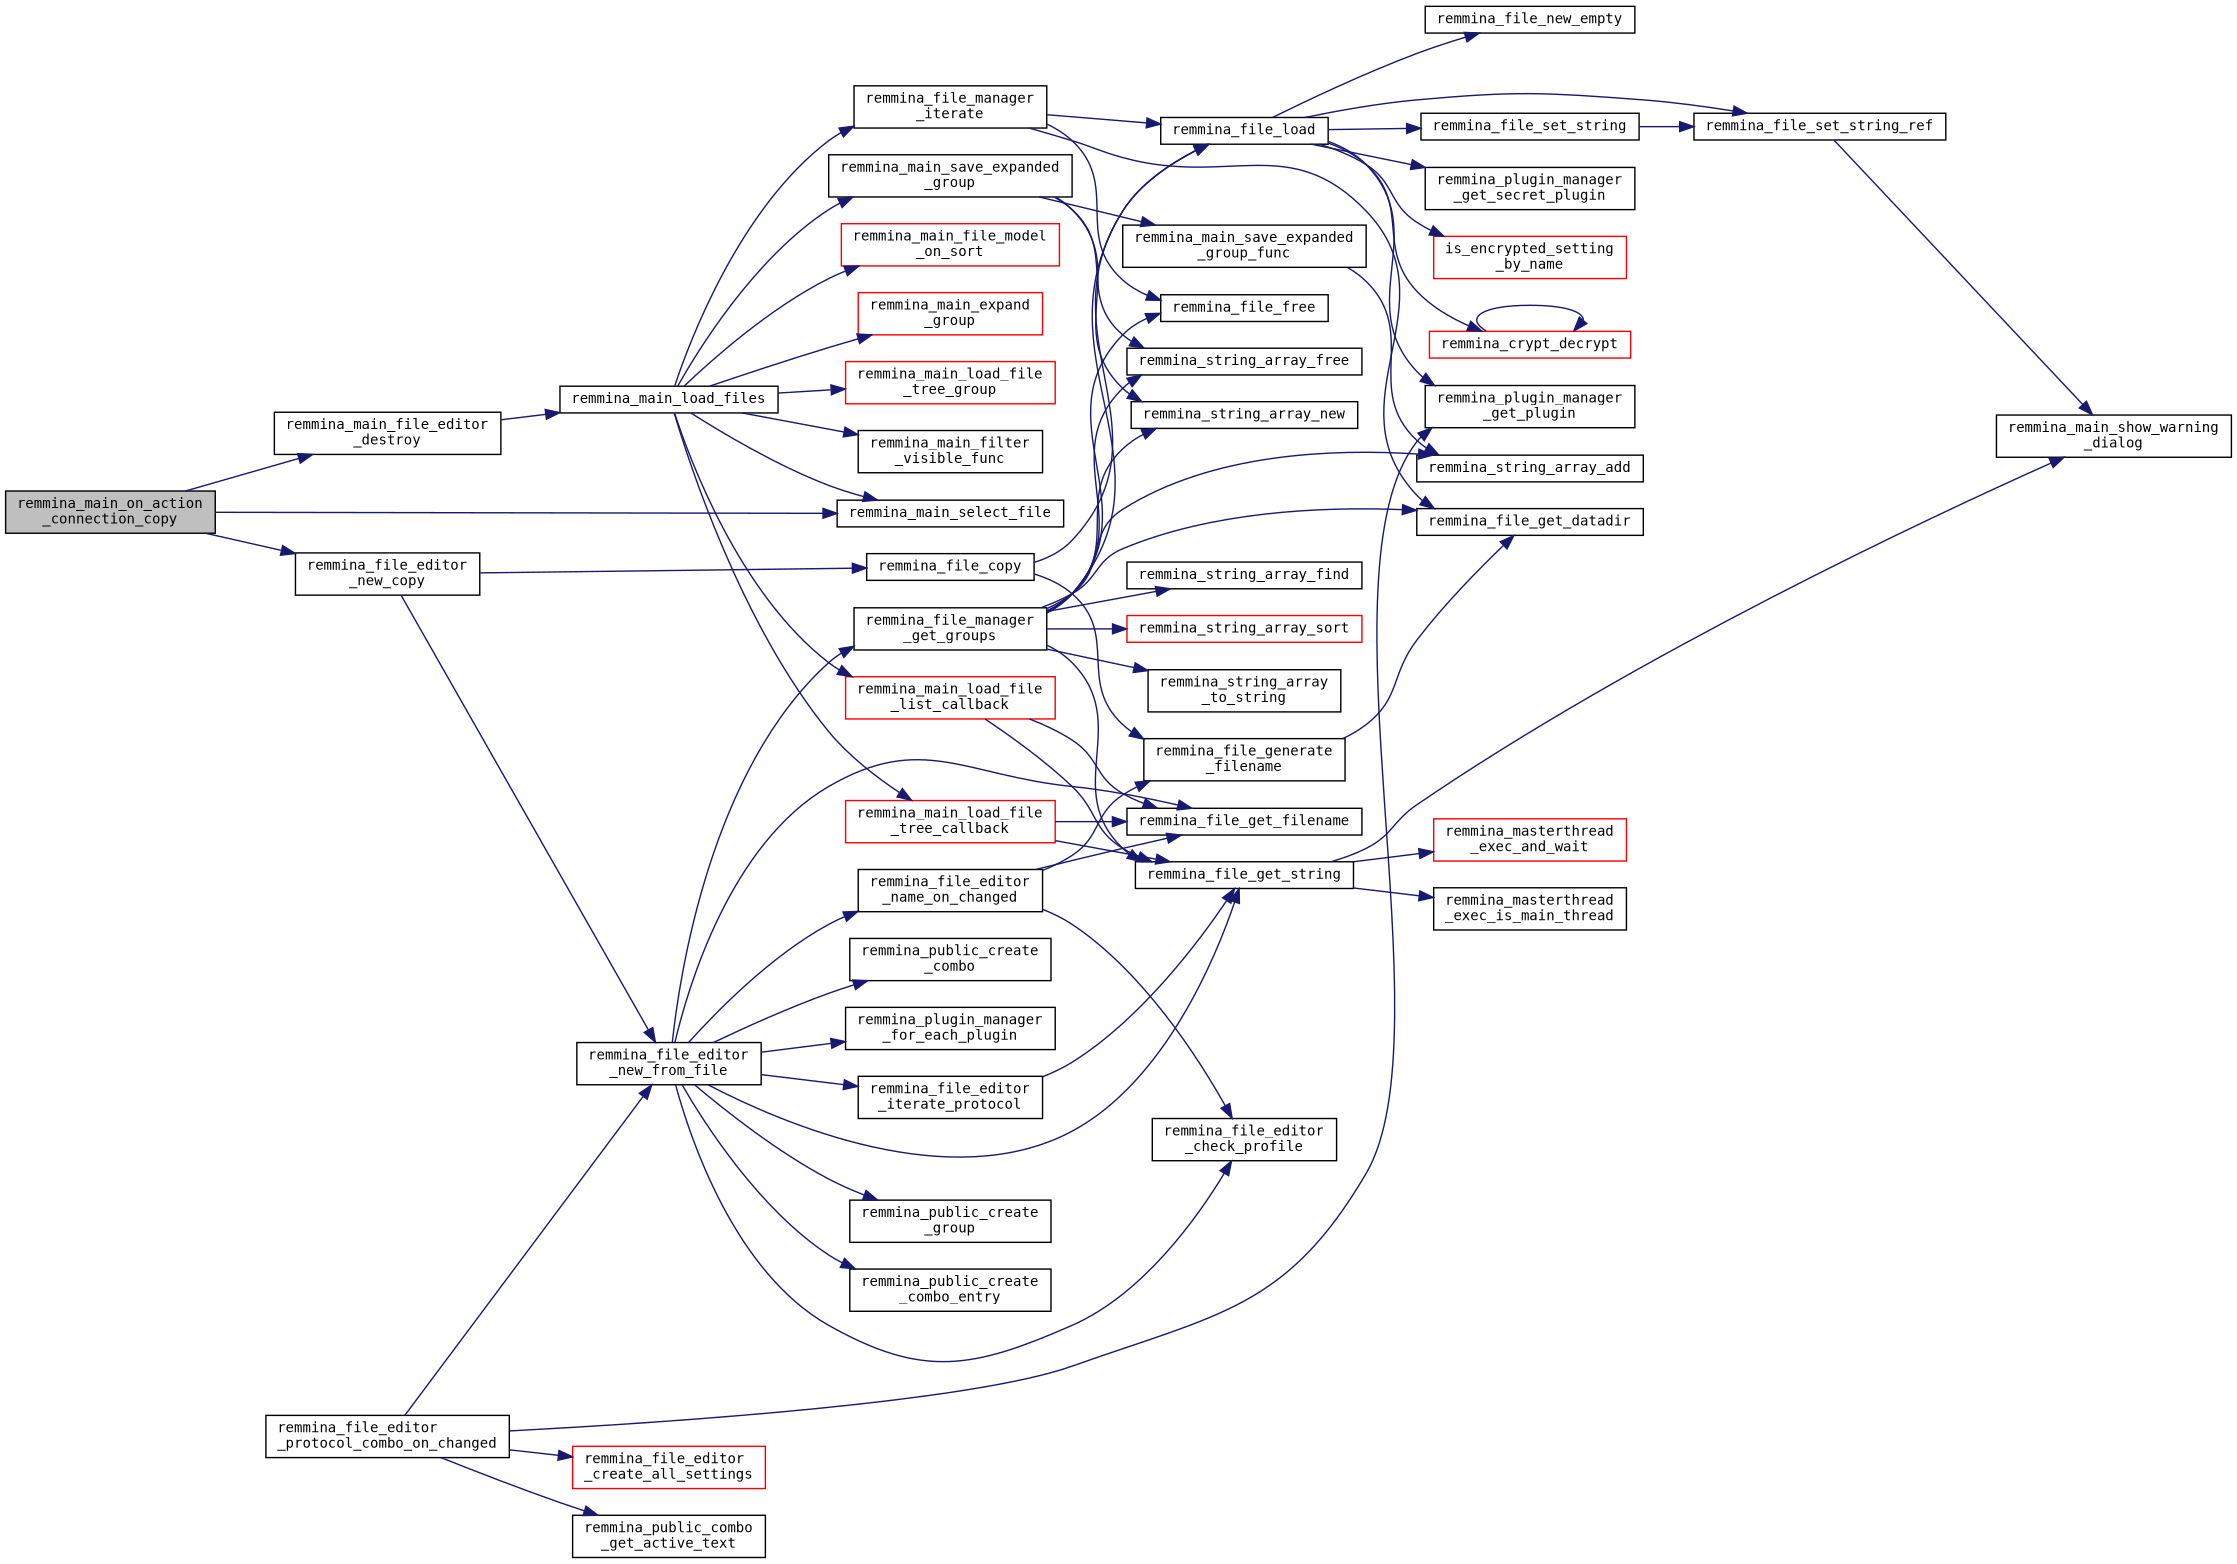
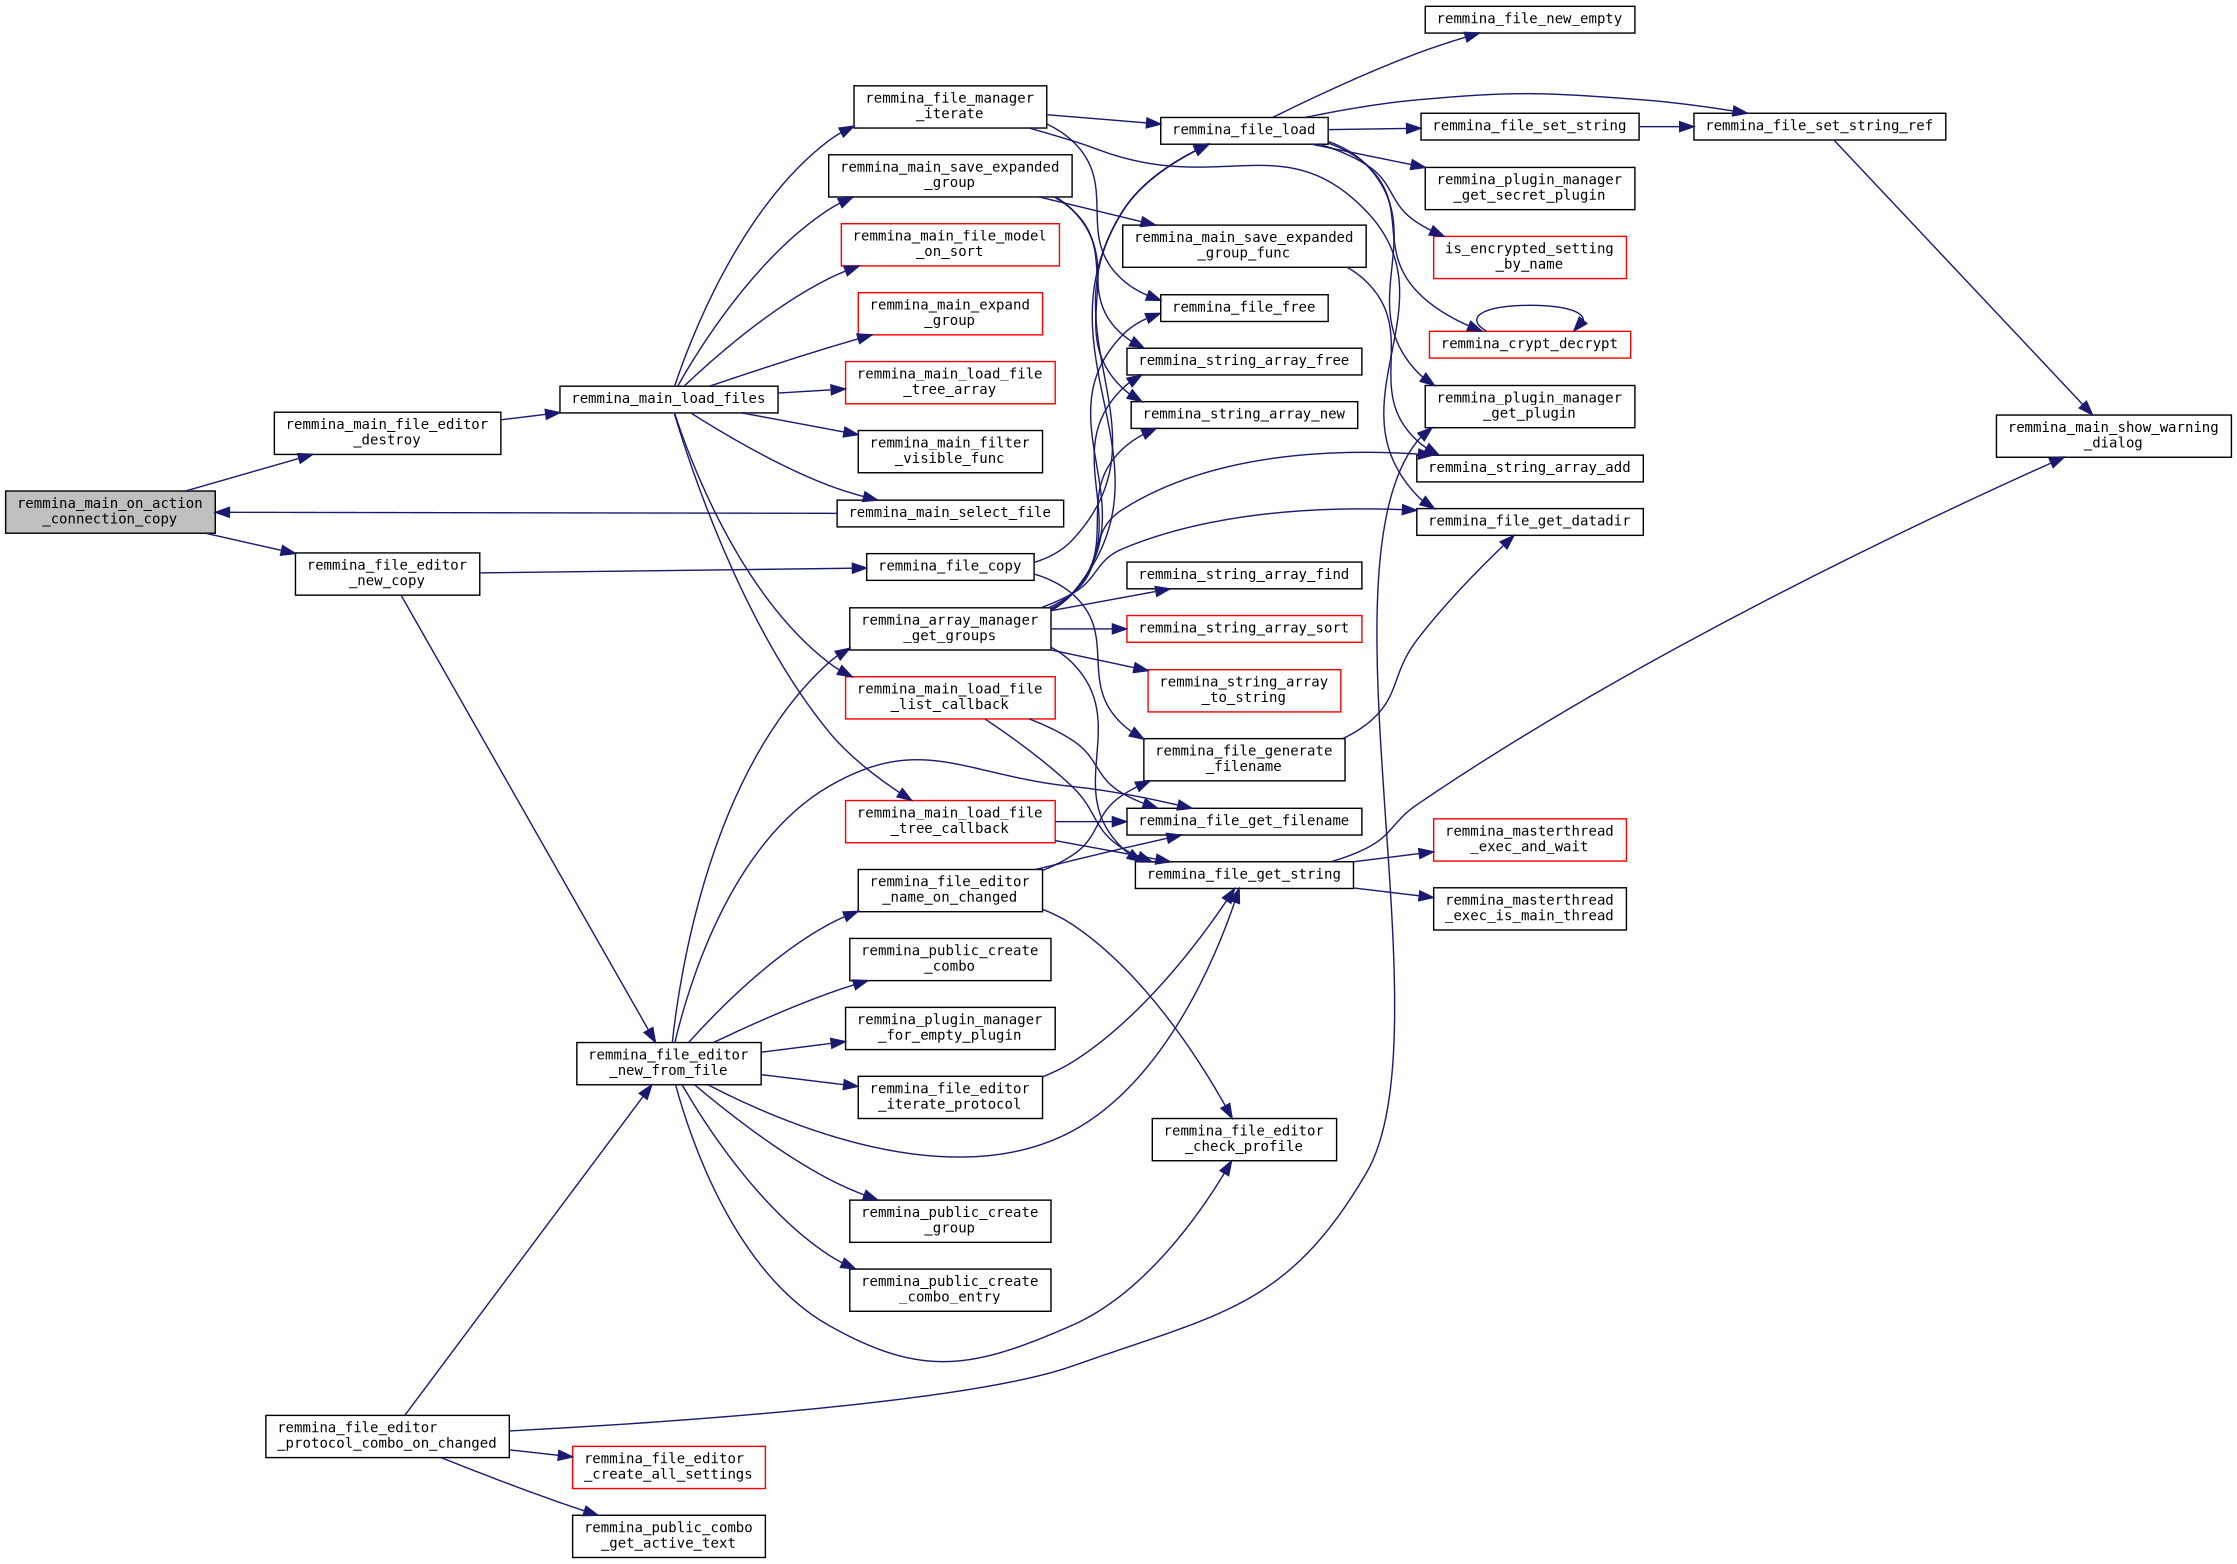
  digraph {
    fontname="DejaVu Sans Mono"
    rankdir=LR
    node [color=black fillcolor=white fontname="DejaVu Sans Mono" fontsize=10 shape=record style=filled]
    edge [color=midnightblue fontname="DejaVu Sans Mono" fontsize=10 labelfontname=Helvetica labelfontsize=10 style=solid]
    n1 [fillcolor=grey75 fontcolor=black height=0.2 label="remmina_main_on_action\l_connection_copy" width=0.4]
    n2 [height=0.2 label="remmina_file_editor\l_new_copy" width=0.4]
    n3 [height=0.2 label="remmina_main_file_editor\l_destroy" width=0.4]
    n4 [height=0.2 label=remmina_main_select_file width=0.4]
    n5 [height=0.2 label=remmina_file_copy width=0.4]
    n6 [height=0.2 label="remmina_file_editor\l_new_from_file" width=0.4]
    n7 [height=0.2 label=remmina_main_load_files width=0.4]
    n8 [height=0.2 label=remmina_file_load width=0.4]
    n9 [height=0.2 label="remmina_file_generate\l_filename" width=0.4]
    n10 [height=0.2 label=remmina_file_get_filename width=0.4]
    n11 [height=0.2 label="remmina_public_create\l_group" width=0.4]
    n12 [height=0.2 label="remmina_file_editor\l_name_on_changed" width=0.4]
    n13 [height=0.2 label="remmina_file_editor\l_check_profile" width=0.4]
    n14 [height=0.2 label=remmina_file_get_string width=0.4]
-   n15 [height=0.2 label="remmina_file_manager\l_get_groups" width=0.4]
+   n15 [height=0.2 label="remmina_array_manager\l_get_groups" width=0.4]
    n16 [height=0.2 label="remmina_public_create\l_combo_entry" width=0.4]
    n17 [height=0.2 label="remmina_public_create\l_combo" width=0.4]
-   n18 [height=0.2 label="remmina_plugin_manager\l_for_each_plugin" width=0.4]
+   n18 [height=0.2 label="remmina_plugin_manager\l_for_empty_plugin" width=0.4]
    n19 [height=0.2 label="remmina_file_editor\l_iterate_protocol" width=0.4]
    n20 [height=0.2 label=remmina_file_new_empty width=0.4]
    n21 [height=0.2 label="remmina_plugin_manager\l_get_plugin" width=0.4]
    n22 [height=0.2 label="remmina_plugin_manager\l_get_secret_plugin" width=0.4]
    n23 [color=red height=0.2 label="is_encrypted_setting\l_by_name" width=0.4]
    n24 [height=0.2 label=remmina_file_set_string width=0.4]
    n25 [height=0.2 label=remmina_file_set_string_ref width=0.4]
    n26 [color=red height=0.2 label=remmina_crypt_decrypt width=0.4]
    n27 [height=0.2 label=remmina_file_get_datadir width=0.4]
    n28 [height=0.2 label="remmina_main_show_warning\l_dialog" width=0.4]
    n29 [height=0.2 label="remmina_masterthread\l_exec_is_main_thread" width=0.4]
    n30 [color=red height=0.2 label="remmina_masterthread\l_exec_and_wait" width=0.4]
    n31 [height=0.2 label=remmina_string_array_new width=0.4]
    n32 [height=0.2 label=remmina_string_array_find width=0.4]
    n33 [height=0.2 label=remmina_string_array_add width=0.4]
    n34 [height=0.2 label=remmina_file_free width=0.4]
    n35 [color=red height=0.2 label=remmina_string_array_sort width=0.4]
-   n36 [height=0.2 label="remmina_string_array\l_to_string" width=0.4]
+   n36 [color=red height=0.2 label="remmina_string_array\l_to_string" width=0.4]
    n37 [height=0.2 label=remmina_string_array_free width=0.4]
    n38 [height=0.2 label="remmina_file_editor\l_protocol_combo_on_changed" width=0.4]
    n39 [height=0.2 label="remmina_public_combo\l_get_active_text" width=0.4]
    n40 [color=red height=0.2 label="remmina_file_editor\l_create_all_settings" width=0.4]
    n41 [height=0.2 label="remmina_main_save_expanded\l_group" width=0.4]
-   n42 [color=red height=0.2 label="remmina_main_load_file\l_tree_group" width=0.4]
+   n42 [color=red height=0.2 label="remmina_main_load_file\l_tree_array" width=0.4]
    n43 [height=0.2 label="remmina_file_manager\l_iterate" width=0.4]
    n44 [color=red height=0.2 label="remmina_main_load_file\l_tree_callback" width=0.4]
    n45 [color=red height=0.2 label="remmina_main_load_file\l_list_callback" width=0.4]
    n46 [height=0.2 label="remmina_main_filter\l_visible_func" width=0.4]
    n47 [color=red height=0.2 label="remmina_main_file_model\l_on_sort" width=0.4]
    n48 [color=red height=0.2 label="remmina_main_expand\l_group" width=0.4]
    n49 [height=0.2 label="remmina_main_save_expanded\l_group_func" width=0.4]
    n1 -> n2
    n1 -> n3
-   n1 -> n4
+   n4 -> n1
    n2 -> n5
    n2 -> n6
    n3 -> n7
    n5 -> n8
    n5 -> n9
    n6 -> n10
    n6 -> n11
    n6 -> n12
    n6 -> n13
    n6 -> n14
    n6 -> n15
    n6 -> n16
    n6 -> n17
    n6 -> n18
    n6 -> n19
    n7 -> n4
    n7 -> n41
    n7 -> n42
    n7 -> n43
    n7 -> n44
    n7 -> n45
    n7 -> n46
    n7 -> n47
    n7 -> n48
    n8 -> n20
    n8 -> n21
    n8 -> n22
    n8 -> n23
    n8 -> n24
    n8 -> n25
    n8 -> n26
    n9 -> n27
    n12 -> n9
    n12 -> n10
    n12 -> n13
    n14 -> n28
    n14 -> n29
    n14 -> n30
    n15 -> n8
    n15 -> n14
    n15 -> n27
    n15 -> n31
    n15 -> n32
    n15 -> n33
    n15 -> n34
    n15 -> n35
    n15 -> n36
    n15 -> n37
    n19 -> n14
    n24 -> n25
    n25 -> n28
    n26 -> n26
    n38 -> n6
    n38 -> n21
    n38 -> n39
    n38 -> n40
    n41 -> n31
    n41 -> n37
    n41 -> n49
    n43 -> n8
    n43 -> n27
    n43 -> n34
    n44 -> n10
    n44 -> n14
    n45 -> n10
    n45 -> n14
    n49 -> n33
  }
